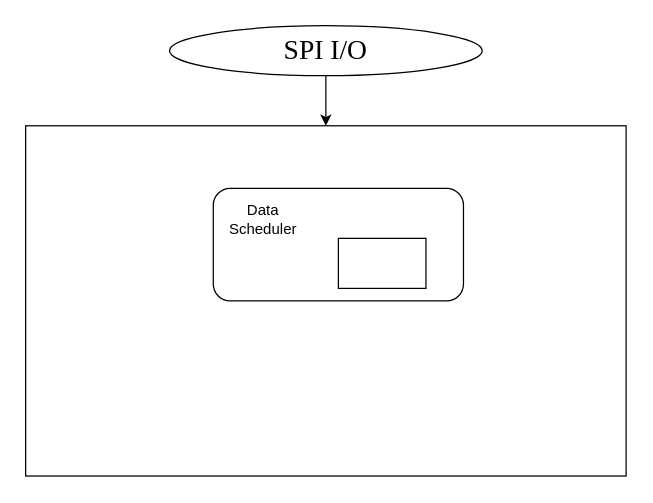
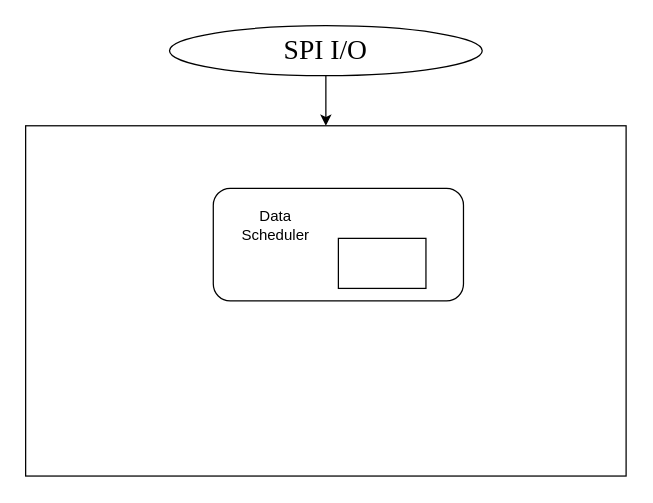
  <mxCell id="0" />
  <mxCell id="1" parent="0" />
  <mxCell id="2" style="edgeStyle=orthogonalEdgeStyle;rounded=0;orthogonalLoop=1;jettySize=auto;html=1;exitX=0.5;exitY=1;exitDx=0;exitDy=0;entryX=0.5;entryY=0;entryDx=0;entryDy=0;" edge="1" parent="1" source="3" target="4"><mxGeometry relative="1" as="geometry" /></mxCell>
  <mxCell id="3" value="&lt;font face=&quot;Times New Roman&quot; style=&quot;font-size: 22px;&quot;&gt;SPI I/O&lt;/font&gt;" style="ellipse;whiteSpace=wrap;html=1;" vertex="1" parent="1"><mxGeometry x="135" y="20" width="250" height="40" as="geometry" /></mxCell>
  <mxCell id="4" value="" style="rounded=0;whiteSpace=wrap;html=1;" vertex="1" parent="1"><mxGeometry x="20" y="100" width="480" height="280" as="geometry" /></mxCell>
  <mxCell id="5" value="" style="rounded=1;whiteSpace=wrap;html=1;" vertex="1" parent="1"><mxGeometry x="170" y="150" width="200" height="90" as="geometry" /></mxCell>
- <mxCell id="6" value="Data Scheduler" style="text;html=1;align=center;verticalAlign=middle;whiteSpace=wrap;rounded=0;" vertex="1" parent="1"><mxGeometry x="180" y="160" width="60" height="30" as="geometry" /></mxCell>
+ <mxCell id="6" value="Data Scheduler" style="text;html=1;align=center;verticalAlign=middle;whiteSpace=wrap;rounded=0;" vertex="1" parent="1"><mxGeometry x="190" y="165" width="60" height="30" as="geometry" /></mxCell>
  <mxCell id="7" value="" style="rounded=0;whiteSpace=wrap;html=1;" vertex="1" parent="1"><mxGeometry x="270" y="190" width="70" height="40" as="geometry" /></mxCell>
